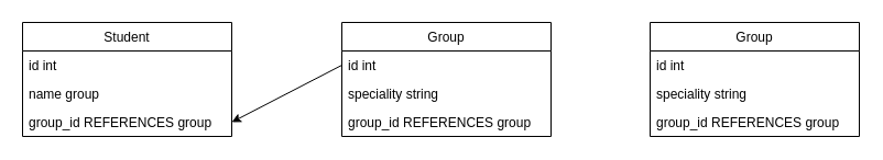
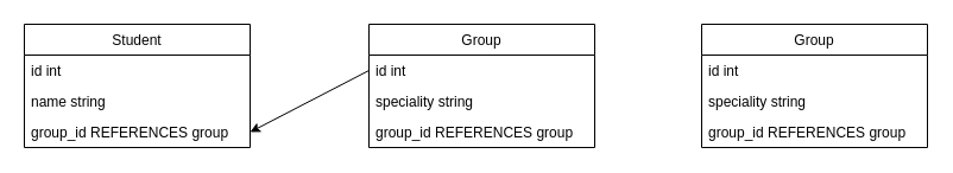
  <mxCell id="0" />
  <mxCell id="1" parent="0" />
  <mxCell id="2" value="Student" style="swimlane;fontStyle=0;childLayout=stackLayout;horizontal=1;startSize=26;fillColor=none;horizontalStack=0;resizeParent=1;resizeParentMax=0;resizeLast=0;collapsible=1;marginBottom=0;" vertex="1" parent="1"><mxGeometry x="20" y="20" width="190" height="104" as="geometry" /></mxCell>
  <mxCell id="3" value="id int " style="text;strokeColor=none;fillColor=none;align=left;verticalAlign=top;spacingLeft=4;spacingRight=4;overflow=hidden;rotatable=0;points=[[0,0.5],[1,0.5]];portConstraint=eastwest;" vertex="1" parent="2"><mxGeometry y="26" width="190" height="26" as="geometry" /></mxCell>
- <mxCell id="4" value="name group" style="text;strokeColor=none;fillColor=none;align=left;verticalAlign=top;spacingLeft=4;spacingRight=4;overflow=hidden;rotatable=0;points=[[0,0.5],[1,0.5]];portConstraint=eastwest;" vertex="1" parent="2"><mxGeometry y="52" width="190" height="26" as="geometry" /></mxCell>
+ <mxCell id="4" value="name string" style="text;strokeColor=none;fillColor=none;align=left;verticalAlign=top;spacingLeft=4;spacingRight=4;overflow=hidden;rotatable=0;points=[[0,0.5],[1,0.5]];portConstraint=eastwest;" vertex="1" parent="2"><mxGeometry y="52" width="190" height="26" as="geometry" /></mxCell>
  <mxCell id="5" value="group_id REFERENCES group" style="text;strokeColor=none;fillColor=none;align=left;verticalAlign=top;spacingLeft=4;spacingRight=4;overflow=hidden;rotatable=0;points=[[0,0.5],[1,0.5]];portConstraint=eastwest;" vertex="1" parent="2"><mxGeometry y="78" width="190" height="26" as="geometry" /></mxCell>
  <mxCell id="6" value="Group" style="swimlane;fontStyle=0;childLayout=stackLayout;horizontal=1;startSize=26;fillColor=none;horizontalStack=0;resizeParent=1;resizeParentMax=0;resizeLast=0;collapsible=1;marginBottom=0;" vertex="1" parent="1"><mxGeometry x="310" y="20" width="190" height="104" as="geometry" /></mxCell>
  <mxCell id="7" value="id int " style="text;strokeColor=none;fillColor=none;align=left;verticalAlign=top;spacingLeft=4;spacingRight=4;overflow=hidden;rotatable=0;points=[[0,0.5],[1,0.5]];portConstraint=eastwest;" vertex="1" parent="6"><mxGeometry y="26" width="190" height="26" as="geometry" /></mxCell>
  <mxCell id="8" value="speciality string" style="text;strokeColor=none;fillColor=none;align=left;verticalAlign=top;spacingLeft=4;spacingRight=4;overflow=hidden;rotatable=0;points=[[0,0.5],[1,0.5]];portConstraint=eastwest;" vertex="1" parent="6"><mxGeometry y="52" width="190" height="26" as="geometry" /></mxCell>
  <mxCell id="9" value="group_id REFERENCES group" style="text;strokeColor=none;fillColor=none;align=left;verticalAlign=top;spacingLeft=4;spacingRight=4;overflow=hidden;rotatable=0;points=[[0,0.5],[1,0.5]];portConstraint=eastwest;" vertex="1" parent="6"><mxGeometry y="78" width="190" height="26" as="geometry" /></mxCell>
  <mxCell id="10" value="" style="endArrow=classic;html=1;rounded=0;exitX=0;exitY=0.5;exitDx=0;exitDy=0;entryX=1;entryY=0.5;entryDx=0;entryDy=0;" edge="1" parent="1" source="7" target="5"><mxGeometry width="50" height="50" relative="1" as="geometry"><mxPoint x="230" y="160" as="sourcePoint" /><mxPoint x="280" y="110" as="targetPoint" /></mxGeometry></mxCell>
  <mxCell id="11" value="Group" style="swimlane;fontStyle=0;childLayout=stackLayout;horizontal=1;startSize=26;fillColor=none;horizontalStack=0;resizeParent=1;resizeParentMax=0;resizeLast=0;collapsible=1;marginBottom=0;" vertex="1" parent="1"><mxGeometry x="590" y="20" width="190" height="104" as="geometry" /></mxCell>
  <mxCell id="12" value="id int " style="text;strokeColor=none;fillColor=none;align=left;verticalAlign=top;spacingLeft=4;spacingRight=4;overflow=hidden;rotatable=0;points=[[0,0.5],[1,0.5]];portConstraint=eastwest;" vertex="1" parent="11"><mxGeometry y="26" width="190" height="26" as="geometry" /></mxCell>
  <mxCell id="13" value="speciality string" style="text;strokeColor=none;fillColor=none;align=left;verticalAlign=top;spacingLeft=4;spacingRight=4;overflow=hidden;rotatable=0;points=[[0,0.5],[1,0.5]];portConstraint=eastwest;" vertex="1" parent="11"><mxGeometry y="52" width="190" height="26" as="geometry" /></mxCell>
  <mxCell id="14" value="group_id REFERENCES group" style="text;strokeColor=none;fillColor=none;align=left;verticalAlign=top;spacingLeft=4;spacingRight=4;overflow=hidden;rotatable=0;points=[[0,0.5],[1,0.5]];portConstraint=eastwest;" vertex="1" parent="11"><mxGeometry y="78" width="190" height="26" as="geometry" /></mxCell>
